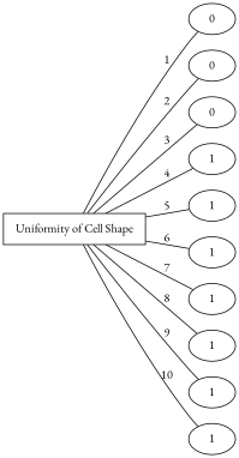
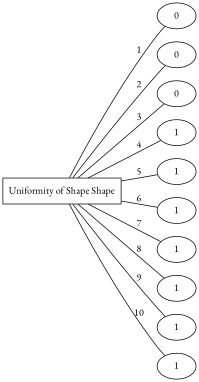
  graph {
    rankdir=LR
    fontname="EB Garamond"
    node [fontname="EB Garamond"]
    edge [fontname="EB Garamond"]
-   n1 [label="Uniformity of Cell Shape" shape=box]
+   n1 [label="Uniformity of Shape Shape" shape=box]
    n2 [label=0]
    n3 [label=0]
    n4 [label=0]
    n5 [label=1]
    n6 [label=1]
    n7 [label=1]
    n8 [label=1]
    n9 [label=1]
    n10 [label=1]
    n11 [label=1]
    n1 -- n2 [label=1]
    n1 -- n3 [label=2]
    n1 -- n4 [label=3]
    n1 -- n5 [label=4]
    n1 -- n6 [label=5]
    n1 -- n7 [label=6]
    n1 -- n8 [label=7]
    n1 -- n9 [label=8]
    n1 -- n10 [label=9]
    n1 -- n11 [label=10]
  }
